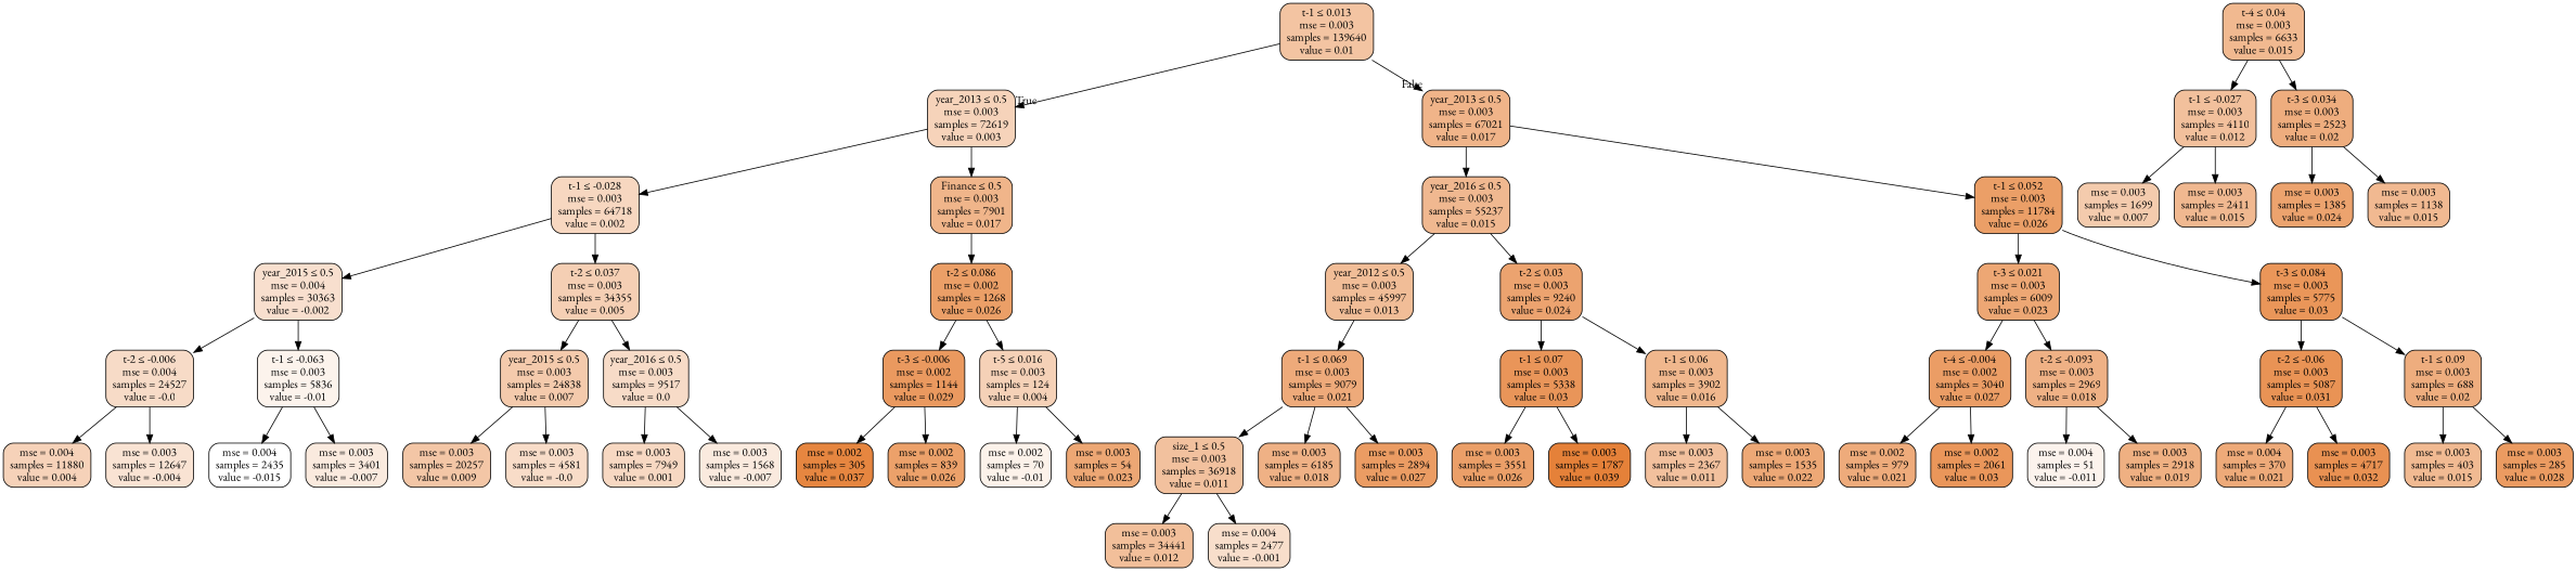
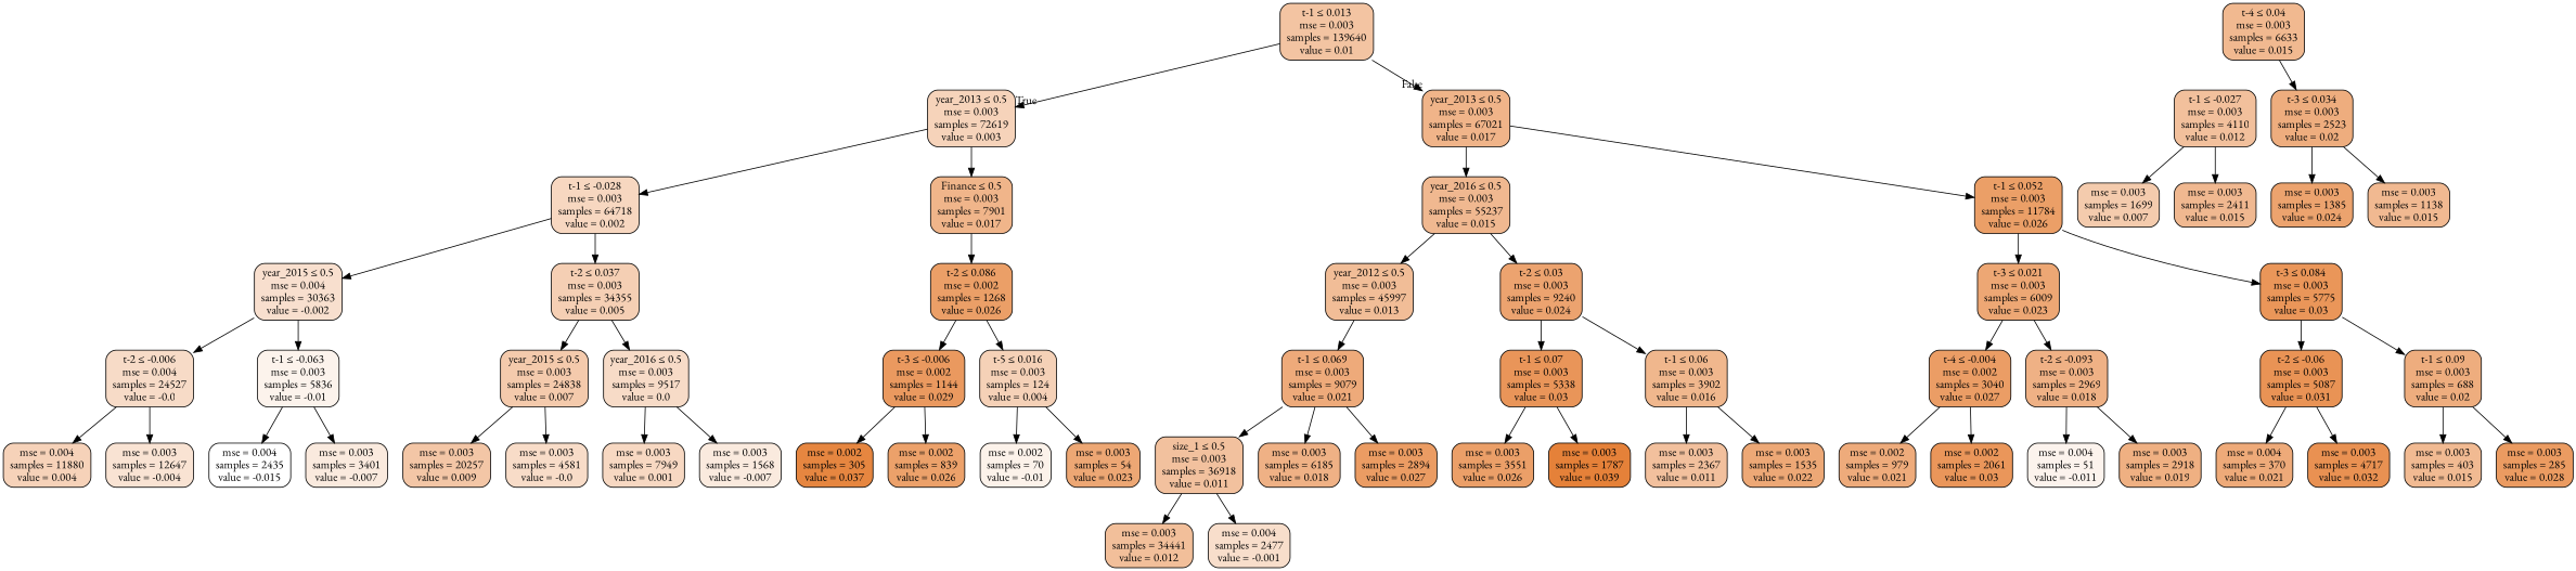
  digraph {
    fontname="EB Garamond"
    node [color=black fillcolor="#e581398f" fontname="EB Garamond" shape=box style="filled, rounded"]
    edge [fontname="EB Garamond"]
    n1 [fillcolor="#e5813977" label=<t-1 &le; 0.013<br/>mse = 0.003<br/>samples = 139640<br/>value = 0.01>]
    n2 [fillcolor="#e5813958" label=<year_2013 &le; 0.5<br/>mse = 0.003<br/>samples = 72619<br/>value = 0.003>]
    n3 [fillcolor="#e5813998" label=<year_2013 &le; 0.5<br/>mse = 0.003<br/>samples = 67021<br/>value = 0.017>]
    n4 [fillcolor="#e5813951" label=<t-1 &le; -0.028<br/>mse = 0.003<br/>samples = 64718<br/>value = 0.002>]
    n5 [fillcolor="#e5813996" label=<Finance &le; 0.5<br/>mse = 0.003<br/>samples = 7901<br/>value = 0.017>]
    n6 [label=<year_2016 &le; 0.5<br/>mse = 0.003<br/>samples = 55237<br/>value = 0.015>]
    n7 [fillcolor="#e58139c3" label=<t-1 &le; 0.052<br/>mse = 0.003<br/>samples = 11784<br/>value = 0.026>]
    n8 [fillcolor="#e581393f" label=<year_2015 &le; 0.5<br/>mse = 0.004<br/>samples = 30363<br/>value = -0.002>]
    n9 [fillcolor="#e5813960" label=<t-2 &le; 0.037<br/>mse = 0.003<br/>samples = 34355<br/>value = 0.005>]
    n10 [fillcolor="#e58139c3" label=<t-2 &le; 0.086<br/>mse = 0.002<br/>samples = 1268<br/>value = 0.026>]
    n11 [fillcolor="#e5813948" label=<t-2 &le; -0.006<br/>mse = 0.004<br/>samples = 24527<br/>value = -0.0>]
    n12 [fillcolor="#e5813918" label=<t-1 &le; -0.063<br/>mse = 0.003<br/>samples = 5836<br/>value = -0.01>]
    n13 [fillcolor="#e581396a" label=<year_2015 &le; 0.5<br/>mse = 0.003<br/>samples = 24838<br/>value = 0.007>]
    n14 [fillcolor="#e5813948" label=<year_2016 &le; 0.5<br/>mse = 0.003<br/>samples = 9517<br/>value = 0.0>]
    n15 [fillcolor="#e581395a" label=<mse = 0.004<br/>samples = 11880<br/>value = 0.004>]
    n16 [fillcolor="#e5813938" label=<mse = 0.003<br/>samples = 12647<br/>value = -0.004>]
    n17 [fillcolor="#e5813900" label=<mse = 0.004<br/>samples = 2435<br/>value = -0.015>]
    n18 [fillcolor="#e581392a" label=<mse = 0.003<br/>samples = 3401<br/>value = -0.007>]
    n19 [fillcolor="#e5813972" label=<mse = 0.003<br/>samples = 20257<br/>value = 0.009>]
    n20 [fillcolor="#e5813946" label=<mse = 0.003<br/>samples = 4581<br/>value = -0.0>]
    n21 [fillcolor="#e581394e" label=<mse = 0.003<br/>samples = 7949<br/>value = 0.001>]
    n22 [fillcolor="#e581392a" label=<mse = 0.003<br/>samples = 1568<br/>value = -0.007>]
    n23 [fillcolor="#e581398e" label=<t-4 &le; 0.04<br/>mse = 0.003<br/>samples = 6633<br/>value = 0.015>]
    n24 [fillcolor="#e581397f" label=<t-1 &le; -0.027<br/>mse = 0.003<br/>samples = 4110<br/>value = 0.012>]
    n25 [fillcolor="#e58139a6" label=<t-3 &le; 0.034<br/>mse = 0.003<br/>samples = 2523<br/>value = 0.02>]
    n26 [fillcolor="#e58139ce" label=<t-3 &le; -0.006<br/>mse = 0.002<br/>samples = 1144<br/>value = 0.029>]
    n27 [fillcolor="#e581395c" label=<t-5 &le; 0.016<br/>mse = 0.003<br/>samples = 124<br/>value = 0.004>]
    n28 [fillcolor="#e5813969" label=<mse = 0.003<br/>samples = 1699<br/>value = 0.007>]
    n29 [label=<mse = 0.003<br/>samples = 2411<br/>value = 0.015>]
    n30 [fillcolor="#e58139ba" label=<mse = 0.003<br/>samples = 1385<br/>value = 0.024>]
    n31 [fillcolor="#e581398d" label=<mse = 0.003<br/>samples = 1138<br/>value = 0.015>]
    n32 [fillcolor="#e58139f5" label=<mse = 0.002<br/>samples = 305<br/>value = 0.037>]
    n33 [fillcolor="#e58139bf" label=<mse = 0.002<br/>samples = 839<br/>value = 0.026>]
    n34 [fillcolor="#e581391a" label=<mse = 0.002<br/>samples = 70<br/>value = -0.01>]
    n35 [fillcolor="#e58139b2" label=<mse = 0.003<br/>samples = 54<br/>value = 0.023>]
    n36 [fillcolor="#e5813986" label=<year_2012 &le; 0.5<br/>mse = 0.003<br/>samples = 45997<br/>value = 0.013>]
    n37 [fillcolor="#e58139b9" label=<t-2 &le; 0.03<br/>mse = 0.003<br/>samples = 9240<br/>value = 0.024>]
    n38 [fillcolor="#e58139b2" label=<t-3 &le; 0.021<br/>mse = 0.003<br/>samples = 6009<br/>value = 0.023>]
    n39 [fillcolor="#e58139d5" label=<t-3 &le; 0.084<br/>mse = 0.003<br/>samples = 5775<br/>value = 0.03>]
    n40 [fillcolor="#e58139ab" label=<t-1 &le; 0.069<br/>mse = 0.003<br/>samples = 9079<br/>value = 0.021>]
    n41 [fillcolor="#e58139d6" label=<t-1 &le; 0.07<br/>mse = 0.003<br/>samples = 5338<br/>value = 0.03>]
    n42 [fillcolor="#e5813992" label=<t-1 &le; 0.06<br/>mse = 0.003<br/>samples = 3902<br/>value = 0.016>]
    n43 [fillcolor="#e581397d" label=<size_1 &le; 0.5<br/>mse = 0.003<br/>samples = 36918<br/>value = 0.011>]
    n44 [fillcolor="#e5813982" label=<mse = 0.003<br/>samples = 34441<br/>value = 0.012>]
    n45 [fillcolor="#e5813943" label=<mse = 0.004<br/>samples = 2477<br/>value = -0.001>]
    n46 [fillcolor="#e581399d" label=<mse = 0.003<br/>samples = 6185<br/>value = 0.018>]
    n47 [fillcolor="#e58139c8" label=<mse = 0.003<br/>samples = 2894<br/>value = 0.027>]
    n48 [fillcolor="#e58139c2" label=<mse = 0.003<br/>samples = 3551<br/>value = 0.026>]
    n49 [fillcolor="#e58139ff" label=<mse = 0.003<br/>samples = 1787<br/>value = 0.039>]
    n50 [fillcolor="#e581397e" label=<mse = 0.003<br/>samples = 2367<br/>value = 0.011>]
    n51 [fillcolor="#e58139b0" label=<mse = 0.003<br/>samples = 1535<br/>value = 0.022>]
    n52 [fillcolor="#e58139c6" label=<t-4 &le; -0.004<br/>mse = 0.002<br/>samples = 3040<br/>value = 0.027>]
    n53 [fillcolor="#e581399d" label=<t-2 &le; -0.093<br/>mse = 0.003<br/>samples = 2969<br/>value = 0.018>]
    n54 [fillcolor="#e58139db" label=<t-2 &le; -0.06<br/>mse = 0.003<br/>samples = 5087<br/>value = 0.031>]
    n55 [fillcolor="#e58139a6" label=<t-1 &le; 0.09<br/>mse = 0.003<br/>samples = 688<br/>value = 0.02>]
    n56 [fillcolor="#e58139aa" label=<mse = 0.002<br/>samples = 979<br/>value = 0.021>]
    n57 [fillcolor="#e58139d4" label=<mse = 0.002<br/>samples = 2061<br/>value = 0.03>]
    n58 [fillcolor="#e5813917" label=<mse = 0.004<br/>samples = 51<br/>value = -0.011>]
    n59 [fillcolor="#e58139a0" label=<mse = 0.003<br/>samples = 2918<br/>value = 0.019>]
    n60 [fillcolor="#e58139ac" label=<mse = 0.004<br/>samples = 370<br/>value = 0.021>]
    n61 [fillcolor="#e58139df" label=<mse = 0.003<br/>samples = 4717<br/>value = 0.032>]
    n62 [fillcolor="#e581398c" label=<mse = 0.003<br/>samples = 403<br/>value = 0.015>]
    n63 [fillcolor="#e58139cb" label=<mse = 0.003<br/>samples = 285<br/>value = 0.028>]
    n1 -> n2 [headlabel=True labelangle=45 labeldistance=2.5]
    n1 -> n3 [headlabel=False labelangle=-45 labeldistance=2.5]
    n2 -> n4
    n2 -> n5
    n3 -> n6
    n3 -> n7
    n4 -> n8
    n4 -> n9
    n5 -> n10
    n6 -> n36
    n6 -> n37
    n7 -> n38
    n7 -> n39
    n8 -> n11
    n8 -> n12
    n9 -> n13
    n9 -> n14
    n10 -> n26
    n10 -> n27
    n11 -> n15
    n11 -> n16
    n12 -> n17
    n12 -> n18
    n13 -> n19
    n13 -> n20
    n14 -> n21
    n14 -> n22
-   n23 -> n24
    n23 -> n25
    n24 -> n28
    n24 -> n29
    n25 -> n30
    n25 -> n31
    n26 -> n32
    n26 -> n33
    n27 -> n34
    n27 -> n35
    n36 -> n40
    n37 -> n41
    n37 -> n42
    n38 -> n52
    n38 -> n53
    n39 -> n54
    n39 -> n55
    n40 -> n43
    n40 -> n46
    n40 -> n47
    n41 -> n48
    n41 -> n49
    n42 -> n50
    n42 -> n51
    n43 -> n44
    n43 -> n45
    n52 -> n56
    n52 -> n57
    n53 -> n58
    n53 -> n59
    n54 -> n60
    n54 -> n61
    n55 -> n62
    n55 -> n63
  }
